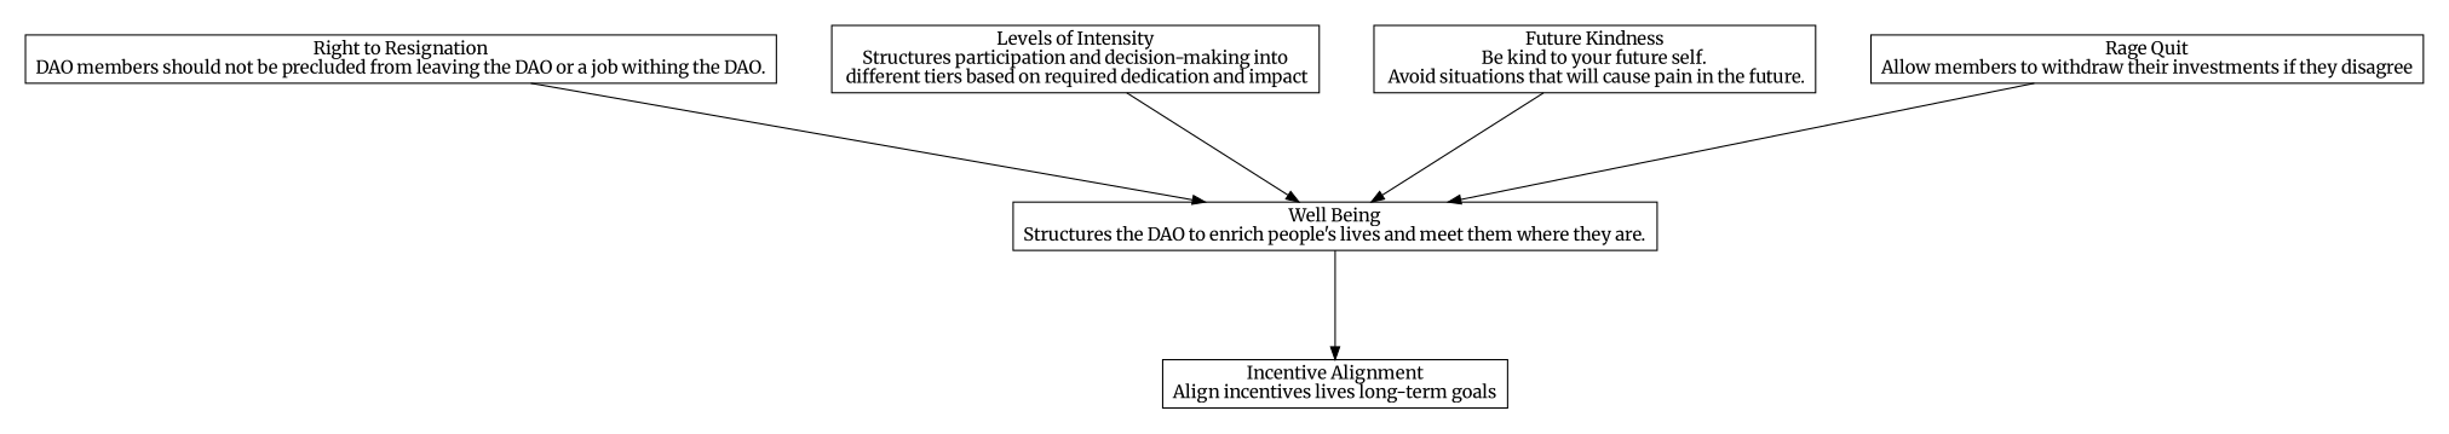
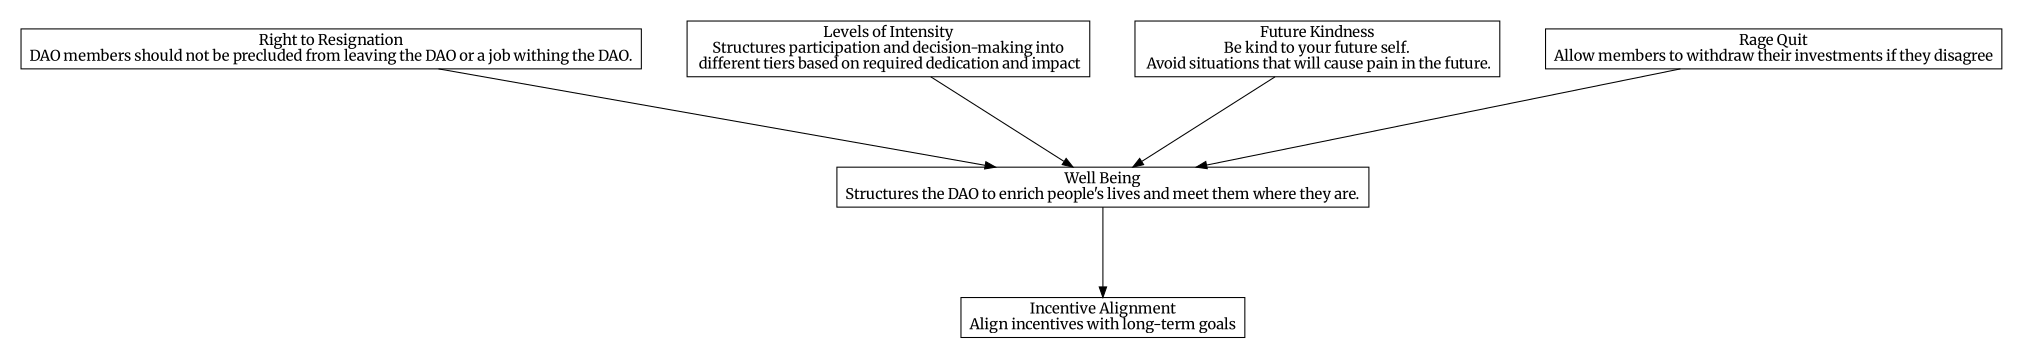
  digraph {
    nodesep=0.6
    rankdir=TB
    ranksep=1.2
    fontname=Merriweather
    node [shape=box fontname=Merriweather]
    edge [fontname=Merriweather]
    n1 [label="Rage Quit\nAllow members to withdraw their investments if they disagree"]
    n2 [label="Future Kindness\nBe kind to your future self.\n Avoid situations that will cause pain in the future."]
    n3 [label="Levels of Intensity\nStructures participation and decision-making into\n different tiers based on required dedication and impact"]
    n4 [label="Right to Resignation\nDAO members should not be precluded from leaving the DAO or a job withing the DAO.\n"]
-   n5 [label="Incentive Alignment\nAlign incentives lives long-term goals"]
+   n5 [label="Incentive Alignment\nAlign incentives with long-term goals"]
    n6 [label="Well Being\nStructures the DAO to enrich people's lives and meet them where they are."]
    subgraph cluster_1 {
      rank=max
      style=invis
      n1
      n2
      n3
      n4
    }
    subgraph cluster_2 {
      rank=min
      style=invis
      n5
    }
    n1 -> n6
    n2 -> n6
    n3 -> n6
    n4 -> n6
    n6 -> n5
  }
